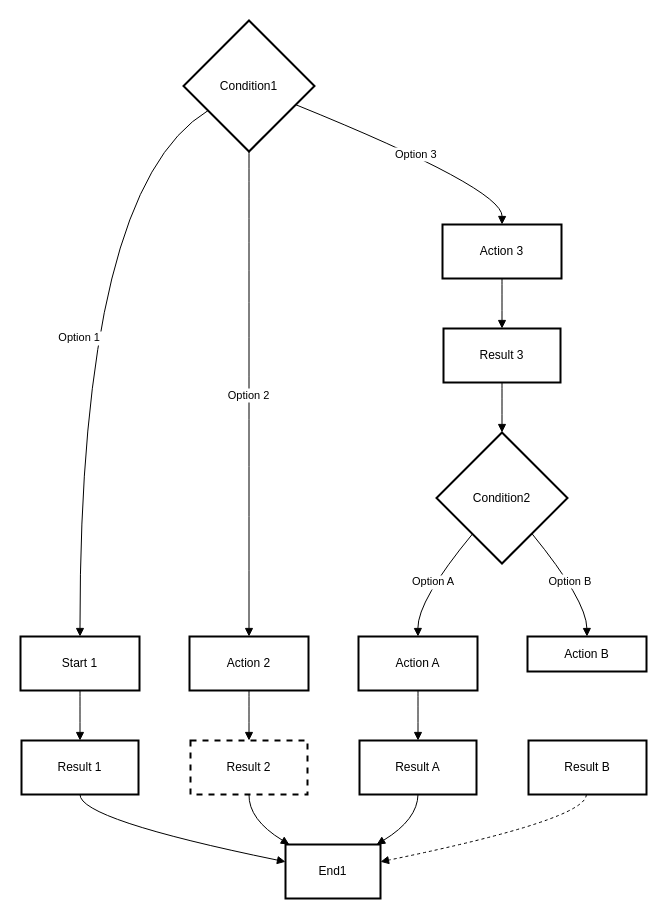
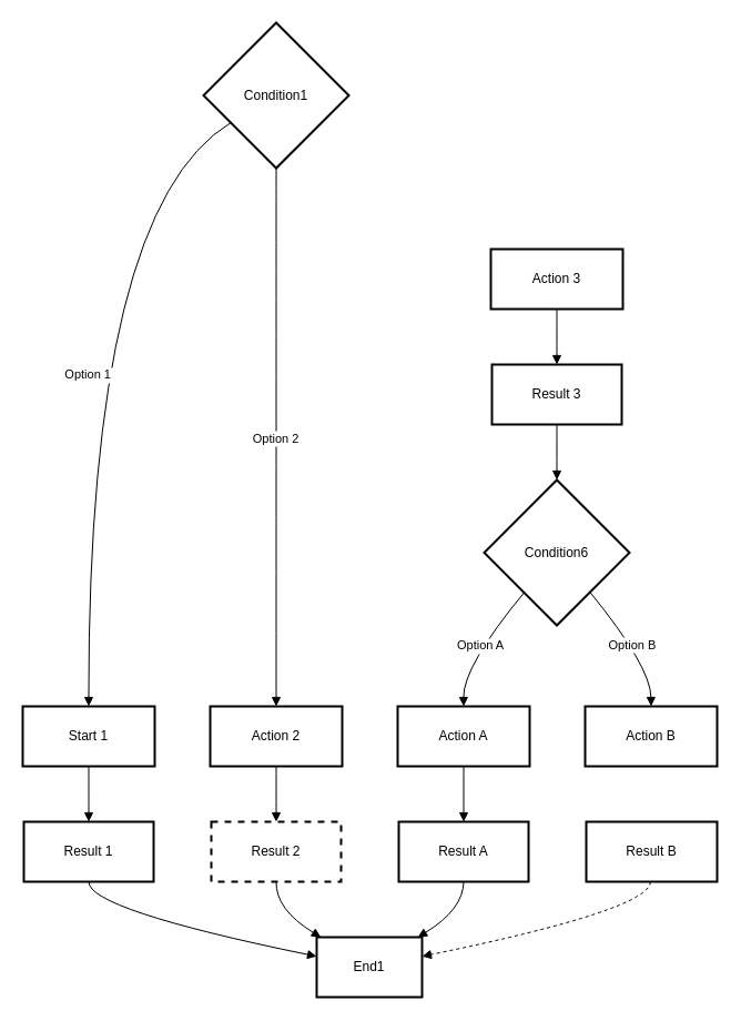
  <mxCell id="0" />
  <mxCell id="1" parent="0" />
  <mxCell id="2" value="Condition1" style="rhombus;strokeWidth=2;whiteSpace=wrap;" vertex="1" parent="1"><mxGeometry x="183" y="20" width="131" height="131" as="geometry" /></mxCell>
  <mxCell id="3" value="Start 1" style="whiteSpace=wrap;strokeWidth=2;" vertex="1" parent="1"><mxGeometry x="20" y="636" width="119" height="54" as="geometry" /></mxCell>
  <mxCell id="4" value="Action 2" style="whiteSpace=wrap;strokeWidth=2;" vertex="1" parent="1"><mxGeometry x="189" y="636" width="119" height="54" as="geometry" /></mxCell>
  <mxCell id="5" value="Action 3" style="whiteSpace=wrap;strokeWidth=2;" vertex="1" parent="1"><mxGeometry x="442" y="224" width="119" height="54" as="geometry" /></mxCell>
  <mxCell id="6" value="Result 1" style="whiteSpace=wrap;strokeWidth=2;" vertex="1" parent="1"><mxGeometry x="21" y="740" width="117" height="54" as="geometry" /></mxCell>
  <mxCell id="7" value="Result 2" style="whiteSpace=wrap;strokeWidth=2;dashed=1;" vertex="1" parent="1"><mxGeometry x="190" y="740" width="117" height="54" as="geometry" /></mxCell>
  <mxCell id="8" value="Result 3" style="whiteSpace=wrap;strokeWidth=2;" vertex="1" parent="1"><mxGeometry x="443" y="328" width="117" height="54" as="geometry" /></mxCell>
- <mxCell id="9" value="Condition2" style="rhombus;strokeWidth=2;whiteSpace=wrap;" vertex="1" parent="1"><mxGeometry x="436" y="432" width="131" height="131" as="geometry" /></mxCell>
+ <mxCell id="9" value="Condition6" style="rhombus;strokeWidth=2;whiteSpace=wrap;" vertex="1" parent="1"><mxGeometry x="436" y="432" width="131" height="131" as="geometry" /></mxCell>
  <mxCell id="10" value="Action A" style="whiteSpace=wrap;strokeWidth=2;" vertex="1" parent="1"><mxGeometry x="358" y="636" width="119" height="54" as="geometry" /></mxCell>
- <mxCell id="11" value="Action B" style="whiteSpace=wrap;strokeWidth=2;" vertex="1" parent="1"><mxGeometry x="527" y="636" width="119" height="35" as="geometry" /></mxCell>
+ <mxCell id="11" value="Action B" style="whiteSpace=wrap;strokeWidth=2;" vertex="1" parent="1"><mxGeometry x="527" y="636" width="119" height="54" as="geometry" /></mxCell>
  <mxCell id="12" value="Result A" style="whiteSpace=wrap;strokeWidth=2;" vertex="1" parent="1"><mxGeometry x="359" y="740" width="117" height="54" as="geometry" /></mxCell>
  <mxCell id="13" value="Result B" style="whiteSpace=wrap;strokeWidth=2;" vertex="1" parent="1"><mxGeometry x="528" y="740" width="118" height="54" as="geometry" /></mxCell>
  <mxCell id="14" value="End1" style="whiteSpace=wrap;strokeWidth=2;" vertex="1" parent="1"><mxGeometry x="285" y="844" width="95" height="54" as="geometry" /></mxCell>
  <mxCell id="15" value="Option 1" style="curved=1;startArrow=none;endArrow=block;exitX=0;exitY=0.8;entryX=0.5;entryY=0;" edge="1" parent="1" source="2" target="3"><mxGeometry relative="1" as="geometry"><Array as="points"><mxPoint x="79" y="188" /></Array></mxGeometry></mxCell>
  <mxCell id="16" value="Option 2" style="curved=1;startArrow=none;endArrow=block;exitX=0.5;exitY=1;entryX=0.5;entryY=0;" edge="1" parent="1" source="2" target="4"><mxGeometry relative="1" as="geometry"><Array as="points" /></mxGeometry></mxCell>
- <mxCell id="17" value="Option 3" style="curved=1;startArrow=none;endArrow=block;exitX=1;exitY=0.7;entryX=0.5;entryY=0;" edge="1" parent="1" source="2" target="5"><mxGeometry relative="1" as="geometry"><Array as="points"><mxPoint x="502" y="188" /></Array></mxGeometry></mxCell>
  <mxCell id="18" value="" style="curved=1;startArrow=none;endArrow=block;exitX=0.5;exitY=1;entryX=0.5;entryY=0;" edge="1" parent="1" source="3" target="6"><mxGeometry relative="1" as="geometry"><Array as="points" /></mxGeometry></mxCell>
  <mxCell id="19" value="" style="curved=1;startArrow=none;endArrow=block;exitX=0.5;exitY=1;entryX=0.5;entryY=0;" edge="1" parent="1" source="4" target="7"><mxGeometry relative="1" as="geometry"><Array as="points" /></mxGeometry></mxCell>
  <mxCell id="20" value="" style="curved=1;startArrow=none;endArrow=block;exitX=0.5;exitY=1;entryX=0.5;entryY=0;" edge="1" parent="1" source="5" target="8"><mxGeometry relative="1" as="geometry"><Array as="points" /></mxGeometry></mxCell>
  <mxCell id="21" value="" style="curved=1;startArrow=none;endArrow=block;exitX=0.5;exitY=1;entryX=0.5;entryY=0;" edge="1" parent="1" source="8" target="9"><mxGeometry relative="1" as="geometry"><Array as="points" /></mxGeometry></mxCell>
  <mxCell id="22" value="Option A" style="curved=1;startArrow=none;endArrow=block;exitX=0.09;exitY=1;entryX=0.5;entryY=0;" edge="1" parent="1" source="9" target="10"><mxGeometry relative="1" as="geometry"><Array as="points"><mxPoint x="417" y="600" /></Array></mxGeometry></mxCell>
  <mxCell id="23" value="Option B" style="curved=1;startArrow=none;endArrow=block;exitX=0.92;exitY=1;entryX=0.5;entryY=0;" edge="1" parent="1" source="9" target="11"><mxGeometry relative="1" as="geometry"><Array as="points"><mxPoint x="586" y="600" /></Array></mxGeometry></mxCell>
  <mxCell id="24" value="" style="curved=1;startArrow=none;endArrow=block;exitX=0.5;exitY=1;entryX=0.5;entryY=0;" edge="1" parent="1" source="10" target="12"><mxGeometry relative="1" as="geometry"><Array as="points" /></mxGeometry></mxCell>
  <mxCell id="25" value="" style="curved=1;startArrow=none;endArrow=block;exitX=0.5;exitY=1;entryX=0;entryY=0.32;" edge="1" parent="1" source="6" target="14"><mxGeometry relative="1" as="geometry"><Array as="points"><mxPoint x="79" y="819" /></Array></mxGeometry></mxCell>
  <mxCell id="26" value="" style="curved=1;startArrow=none;endArrow=block;exitX=0.5;exitY=1;entryX=0.04;entryY=0;" edge="1" parent="1" source="7" target="14"><mxGeometry relative="1" as="geometry"><Array as="points"><mxPoint x="248" y="819" /></Array></mxGeometry></mxCell>
  <mxCell id="27" value="" style="curved=1;startArrow=none;endArrow=block;exitX=0.5;exitY=1;entryX=0.96;entryY=0;" edge="1" parent="1" source="12" target="14"><mxGeometry relative="1" as="geometry"><Array as="points"><mxPoint x="417" y="819" /></Array></mxGeometry></mxCell>
  <mxCell id="28" value="" style="curved=1;startArrow=none;endArrow=block;exitX=0.49;exitY=1;entryX=1;entryY=0.32;dashed=1;" edge="1" parent="1" source="13" target="14"><mxGeometry relative="1" as="geometry"><Array as="points"><mxPoint x="586" y="819" /></Array></mxGeometry></mxCell>
